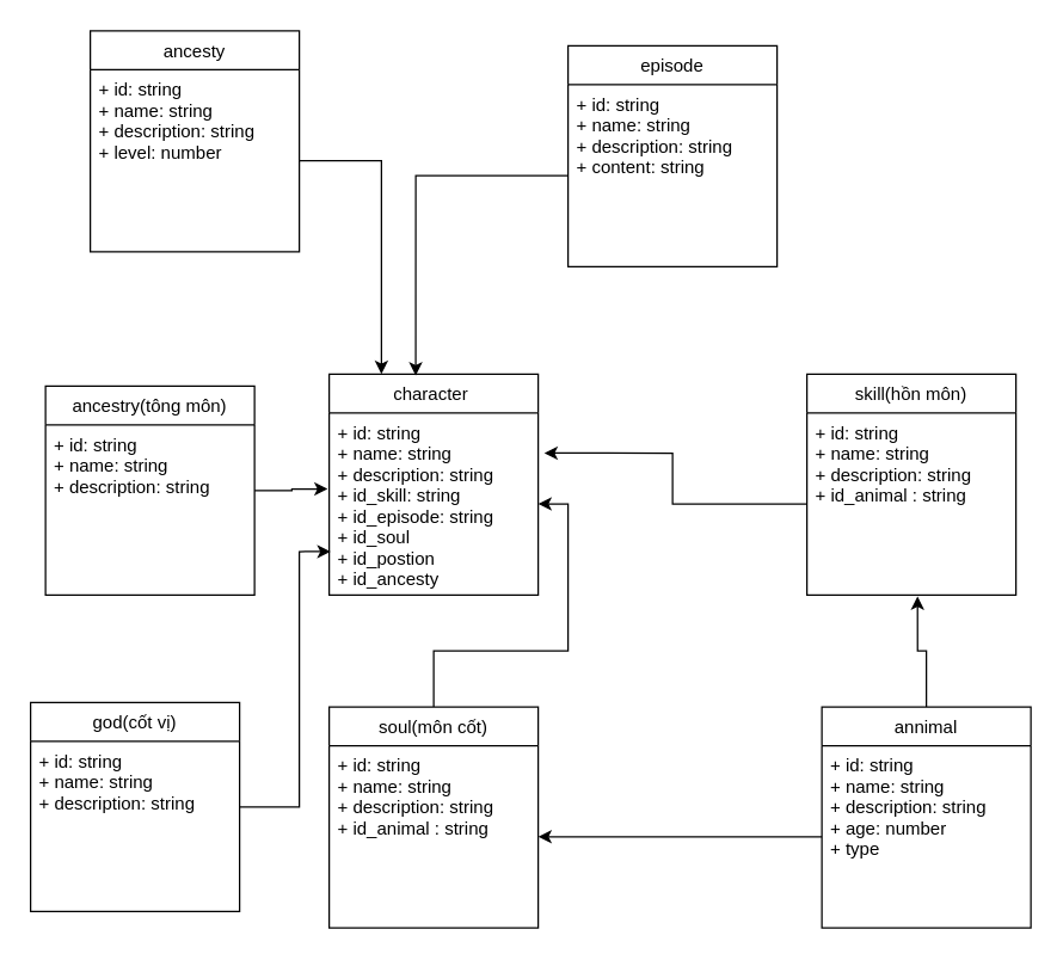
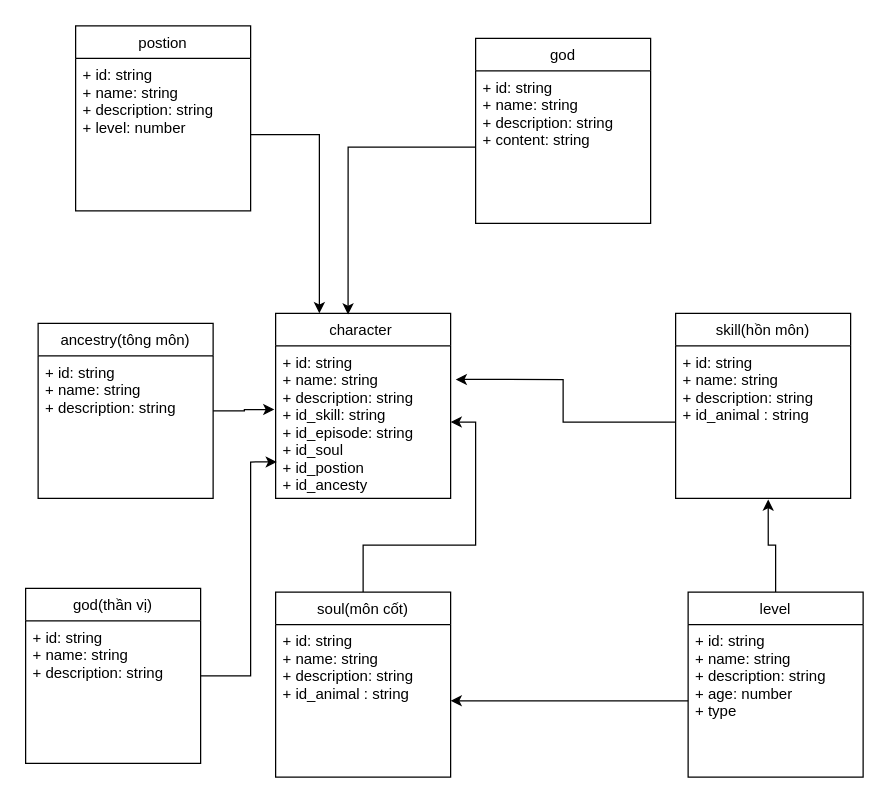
  <mxCell id="0" />
  <mxCell id="1" parent="0" />
  <mxCell id="2" value="character " style="swimlane;fontStyle=0;childLayout=stackLayout;horizontal=1;startSize=26;fillColor=none;horizontalStack=0;resizeParent=1;resizeParentMax=0;resizeLast=0;collapsible=1;marginBottom=0;" vertex="1" parent="1"><mxGeometry x="220" y="250" width="140" height="148" as="geometry" /></mxCell>
  <mxCell id="3" value="+ id: string&#10;+ name: string&#10;+ description: string&#10;+ id_skill: string&#10;+ id_episode: string&#10;+ id_soul&#10;+ id_postion&#10;+ id_ancesty&#10;" style="text;strokeColor=none;fillColor=none;align=left;verticalAlign=top;spacingLeft=4;spacingRight=4;overflow=hidden;rotatable=0;points=[[0,0.5],[1,0.5]];portConstraint=eastwest;" vertex="1" parent="2"><mxGeometry y="26" width="140" height="122" as="geometry" /></mxCell>
  <mxCell id="4" value="skill(hồn môn)" style="swimlane;fontStyle=0;childLayout=stackLayout;horizontal=1;startSize=26;fillColor=none;horizontalStack=0;resizeParent=1;resizeParentMax=0;resizeLast=0;collapsible=1;marginBottom=0;" vertex="1" parent="1"><mxGeometry x="540" y="250" width="140" height="148" as="geometry" /></mxCell>
  <mxCell id="5" value="+ id: string&#10;+ name: string&#10;+ description: string&#10;+ id_animal : string&#10;" style="text;strokeColor=none;fillColor=none;align=left;verticalAlign=top;spacingLeft=4;spacingRight=4;overflow=hidden;rotatable=0;points=[[0,0.5],[1,0.5]];portConstraint=eastwest;" vertex="1" parent="4"><mxGeometry y="26" width="140" height="122" as="geometry" /></mxCell>
  <mxCell id="6" style="edgeStyle=orthogonalEdgeStyle;rounded=0;orthogonalLoop=1;jettySize=auto;html=1;entryX=0.529;entryY=1.008;entryDx=0;entryDy=0;entryPerimeter=0;" edge="1" parent="1" source="7" target="5"><mxGeometry relative="1" as="geometry" /></mxCell>
- <mxCell id="7" value="annimal" style="swimlane;fontStyle=0;childLayout=stackLayout;horizontal=1;startSize=26;fillColor=none;horizontalStack=0;resizeParent=1;resizeParentMax=0;resizeLast=0;collapsible=1;marginBottom=0;" vertex="1" parent="1"><mxGeometry x="550" y="473" width="140" height="148" as="geometry" /></mxCell>
+ <mxCell id="7" value="level" style="swimlane;fontStyle=0;childLayout=stackLayout;horizontal=1;startSize=26;fillColor=none;horizontalStack=0;resizeParent=1;resizeParentMax=0;resizeLast=0;collapsible=1;marginBottom=0;" vertex="1" parent="1"><mxGeometry x="550" y="473" width="140" height="148" as="geometry" /></mxCell>
  <mxCell id="8" value="+ id: string&#10;+ name: string&#10;+ description: string&#10;+ age: number&#10;+ type&#10;" style="text;strokeColor=none;fillColor=none;align=left;verticalAlign=top;spacingLeft=4;spacingRight=4;overflow=hidden;rotatable=0;points=[[0,0.5],[1,0.5]];portConstraint=eastwest;" vertex="1" parent="7"><mxGeometry y="26" width="140" height="122" as="geometry" /></mxCell>
  <mxCell id="9" style="edgeStyle=orthogonalEdgeStyle;rounded=0;orthogonalLoop=1;jettySize=auto;html=1;" edge="1" parent="1" source="10" target="3"><mxGeometry relative="1" as="geometry" /></mxCell>
  <mxCell id="10" value="soul(môn cốt)" style="swimlane;fontStyle=0;childLayout=stackLayout;horizontal=1;startSize=26;fillColor=none;horizontalStack=0;resizeParent=1;resizeParentMax=0;resizeLast=0;collapsible=1;marginBottom=0;" vertex="1" parent="1"><mxGeometry x="220" y="473" width="140" height="148" as="geometry" /></mxCell>
  <mxCell id="11" value="+ id: string&#10;+ name: string&#10;+ description: string&#10;+ id_animal : string&#10;" style="text;strokeColor=none;fillColor=none;align=left;verticalAlign=top;spacingLeft=4;spacingRight=4;overflow=hidden;rotatable=0;points=[[0,0.5],[1,0.5]];portConstraint=eastwest;" vertex="1" parent="10"><mxGeometry y="26" width="140" height="122" as="geometry" /></mxCell>
  <mxCell id="12" style="edgeStyle=orthogonalEdgeStyle;rounded=0;orthogonalLoop=1;jettySize=auto;html=1;entryX=1.029;entryY=0.221;entryDx=0;entryDy=0;entryPerimeter=0;" edge="1" parent="1" source="5" target="3"><mxGeometry relative="1" as="geometry" /></mxCell>
  <mxCell id="13" style="edgeStyle=orthogonalEdgeStyle;rounded=0;orthogonalLoop=1;jettySize=auto;html=1;entryX=1;entryY=0.5;entryDx=0;entryDy=0;" edge="1" parent="1" source="8" target="11"><mxGeometry relative="1" as="geometry" /></mxCell>
- <mxCell id="14" value="episode" style="swimlane;fontStyle=0;childLayout=stackLayout;horizontal=1;startSize=26;fillColor=none;horizontalStack=0;resizeParent=1;resizeParentMax=0;resizeLast=0;collapsible=1;marginBottom=0;" vertex="1" parent="1"><mxGeometry x="380" y="30" width="140" height="148" as="geometry" /></mxCell>
+ <mxCell id="14" value="god" style="swimlane;fontStyle=0;childLayout=stackLayout;horizontal=1;startSize=26;fillColor=none;horizontalStack=0;resizeParent=1;resizeParentMax=0;resizeLast=0;collapsible=1;marginBottom=0;" vertex="1" parent="1"><mxGeometry x="380" y="30" width="140" height="148" as="geometry" /></mxCell>
  <mxCell id="15" value="+ id: string&#10;+ name: string&#10;+ description: string&#10;+ content: string&#10;" style="text;strokeColor=none;fillColor=none;align=left;verticalAlign=top;spacingLeft=4;spacingRight=4;overflow=hidden;rotatable=0;points=[[0,0.5],[1,0.5]];portConstraint=eastwest;" vertex="1" parent="14"><mxGeometry y="26" width="140" height="122" as="geometry" /></mxCell>
  <mxCell id="16" style="edgeStyle=orthogonalEdgeStyle;rounded=0;orthogonalLoop=1;jettySize=auto;html=1;entryX=0.414;entryY=0.007;entryDx=0;entryDy=0;entryPerimeter=0;" edge="1" parent="1" source="15" target="2"><mxGeometry relative="1" as="geometry" /></mxCell>
- <mxCell id="17" value="ancesty" style="swimlane;fontStyle=0;childLayout=stackLayout;horizontal=1;startSize=26;fillColor=none;horizontalStack=0;resizeParent=1;resizeParentMax=0;resizeLast=0;collapsible=1;marginBottom=0;" vertex="1" parent="1"><mxGeometry x="60" y="20" width="140" height="148" as="geometry" /></mxCell>
+ <mxCell id="17" value="postion" style="swimlane;fontStyle=0;childLayout=stackLayout;horizontal=1;startSize=26;fillColor=none;horizontalStack=0;resizeParent=1;resizeParentMax=0;resizeLast=0;collapsible=1;marginBottom=0;" vertex="1" parent="1"><mxGeometry x="60" y="20" width="140" height="148" as="geometry" /></mxCell>
  <mxCell id="18" value="+ id: string&#10;+ name: string&#10;+ description: string&#10;+ level: number" style="text;strokeColor=none;fillColor=none;align=left;verticalAlign=top;spacingLeft=4;spacingRight=4;overflow=hidden;rotatable=0;points=[[0,0.5],[1,0.5]];portConstraint=eastwest;" vertex="1" parent="17"><mxGeometry y="26" width="140" height="122" as="geometry" /></mxCell>
  <mxCell id="19" style="edgeStyle=orthogonalEdgeStyle;rounded=0;orthogonalLoop=1;jettySize=auto;html=1;entryX=0.25;entryY=0;entryDx=0;entryDy=0;" edge="1" parent="1" source="18" target="2"><mxGeometry relative="1" as="geometry" /></mxCell>
  <mxCell id="20" style="edgeStyle=orthogonalEdgeStyle;rounded=0;orthogonalLoop=1;jettySize=auto;html=1;entryX=-0.007;entryY=0.418;entryDx=0;entryDy=0;entryPerimeter=0;" edge="1" parent="1" source="21" target="3"><mxGeometry relative="1" as="geometry" /></mxCell>
  <mxCell id="21" value="ancestry(tông môn)" style="swimlane;fontStyle=0;childLayout=stackLayout;horizontal=1;startSize=26;fillColor=none;horizontalStack=0;resizeParent=1;resizeParentMax=0;resizeLast=0;collapsible=1;marginBottom=0;" vertex="1" parent="1"><mxGeometry x="30" y="258" width="140" height="140" as="geometry" /></mxCell>
  <mxCell id="22" value="+ id: string&#10;+ name: string&#10;+ description: string" style="text;strokeColor=none;fillColor=none;align=left;verticalAlign=top;spacingLeft=4;spacingRight=4;overflow=hidden;rotatable=0;points=[[0,0.5],[1,0.5]];portConstraint=eastwest;" vertex="1" parent="21"><mxGeometry y="26" width="140" height="114" as="geometry" /></mxCell>
  <mxCell id="23" style="edgeStyle=orthogonalEdgeStyle;rounded=0;orthogonalLoop=1;jettySize=auto;html=1;entryX=0.007;entryY=0.762;entryDx=0;entryDy=0;entryPerimeter=0;" edge="1" parent="1" source="24" target="3"><mxGeometry relative="1" as="geometry"><Array as="points"><mxPoint x="200" y="540" /><mxPoint x="200" y="369" /></Array></mxGeometry></mxCell>
- <mxCell id="24" value="god(cốt vị)" style="swimlane;fontStyle=0;childLayout=stackLayout;horizontal=1;startSize=26;fillColor=none;horizontalStack=0;resizeParent=1;resizeParentMax=0;resizeLast=0;collapsible=1;marginBottom=0;" vertex="1" parent="1"><mxGeometry x="20" y="470" width="140" height="140" as="geometry" /></mxCell>
+ <mxCell id="24" value="god(thần vị)" style="swimlane;fontStyle=0;childLayout=stackLayout;horizontal=1;startSize=26;fillColor=none;horizontalStack=0;resizeParent=1;resizeParentMax=0;resizeLast=0;collapsible=1;marginBottom=0;" vertex="1" parent="1"><mxGeometry x="20" y="470" width="140" height="140" as="geometry" /></mxCell>
  <mxCell id="25" value="+ id: string&#10;+ name: string&#10;+ description: string" style="text;strokeColor=none;fillColor=none;align=left;verticalAlign=top;spacingLeft=4;spacingRight=4;overflow=hidden;rotatable=0;points=[[0,0.5],[1,0.5]];portConstraint=eastwest;" vertex="1" parent="24"><mxGeometry y="26" width="140" height="114" as="geometry" /></mxCell>
